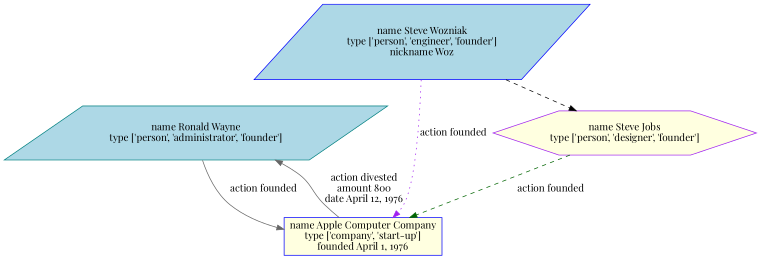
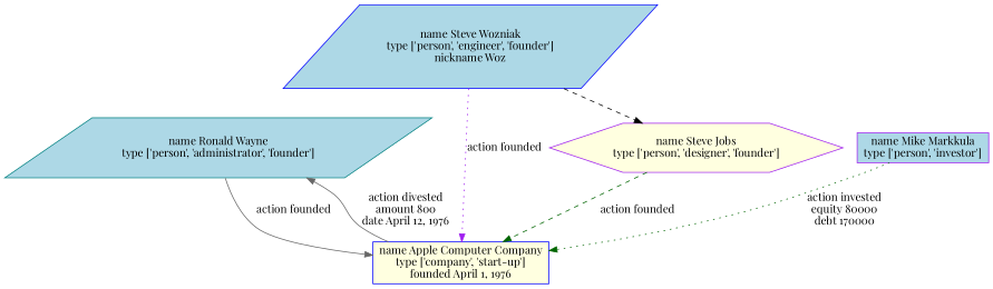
  digraph {
    fontname="Playfair Display"
    node [style=filled fillcolor=lightblue color=blue shape=parallelogram fontname="Playfair Display"]
    edge [color=gray40 style=solid fontname="Playfair Display"]
    n1 [label="name Ronald Wayne\ntype ['person', 'administrator', 'founder']" color=teal]
    n2 [label="name Apple Computer Company\ntype ['company', 'start-up']\nfounded April 1, 1976" fillcolor=lightyellow shape=box]
    n3 [label="name Steve Wozniak\ntype ['person', 'engineer', 'founder']\nnickname Woz"]
    n4 [label="name Steve Jobs\ntype ['person', 'designer', 'founder']" fillcolor=lightyellow color=purple shape=hexagon]
+   n5 [label="name Mike Markkula\ntype ['person', 'investor']" color=purple shape=box]
    n1 -> n2 [label="action founded"]
    n2 -> n1 [label="action divested\namount 800\ndate April 12, 1976"]
    n3 -> n2 [label="action founded" color=purple style=dotted]
    n3 -> n4 [color=black style=dashed]
    n4 -> n2 [label="action founded" color=darkgreen style=dashed]
+   n5 -> n2 [label="action invested\nequity 80000\ndebt 170000" color=darkgreen style=dotted]
  }
